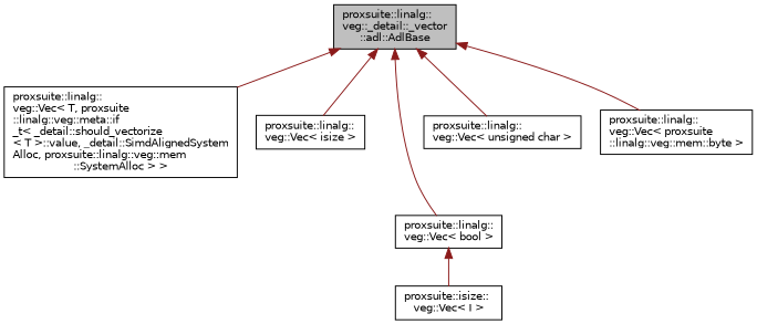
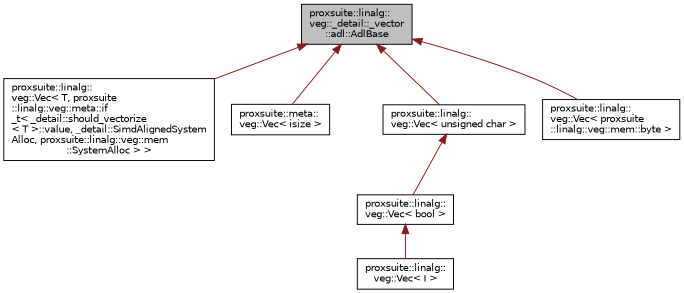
  digraph {
    rankdir=TB
    node [color=black fontname=Helvetica fontsize=10 shape=record]
    edge [color=firebrick4 dir=back fontname=Helvetica fontsize=10 labelfontname=Helvetica labelfontsize=10 style=solid]
    n1 [fillcolor=grey75 fontcolor=black height=0.2 label="proxsuite::linalg::\lveg::_detail::_vector\l::adl::AdlBase" style=filled width=0.4]
    n2 [height=0.2 label="proxsuite::linalg::\lveg::Vec\< T, proxsuite\l::linalg::veg::meta::if\l_t\< _detail::should_vectorize\l\< T \>::value, _detail::SimdAlignedSystem\lAlloc, proxsuite::linalg::veg::mem\l::SystemAlloc \> \>" width=0.4]
-   n3 [height=0.2 label="proxsuite::linalg::\lveg::Vec\< isize \>" width=0.4]
+   n3 [height=0.2 label="proxsuite::meta::\lveg::Vec\< isize \>" width=0.4]
    n4 [height=0.2 label="proxsuite::linalg::\lveg::Vec\< bool \>" width=0.4]
    n5 [height=0.2 label="proxsuite::linalg::\lveg::Vec\< unsigned char \>" width=0.4]
    n6 [height=0.2 label="proxsuite::linalg::\lveg::Vec\< proxsuite\l::linalg::veg::mem::byte \>" width=0.4]
-   n7 [height=0.2 label="proxsuite::isize::\lveg::Vec\< I \>" width=0.4]
+   n7 [height=0.2 label="proxsuite::linalg::\lveg::Vec\< I \>" width=0.4]
    n1 -> n2
    n1 -> n3
-   n1 -> n4
+   n5 -> n4
    n1 -> n5
    n1 -> n6
    n4 -> n7
  }
